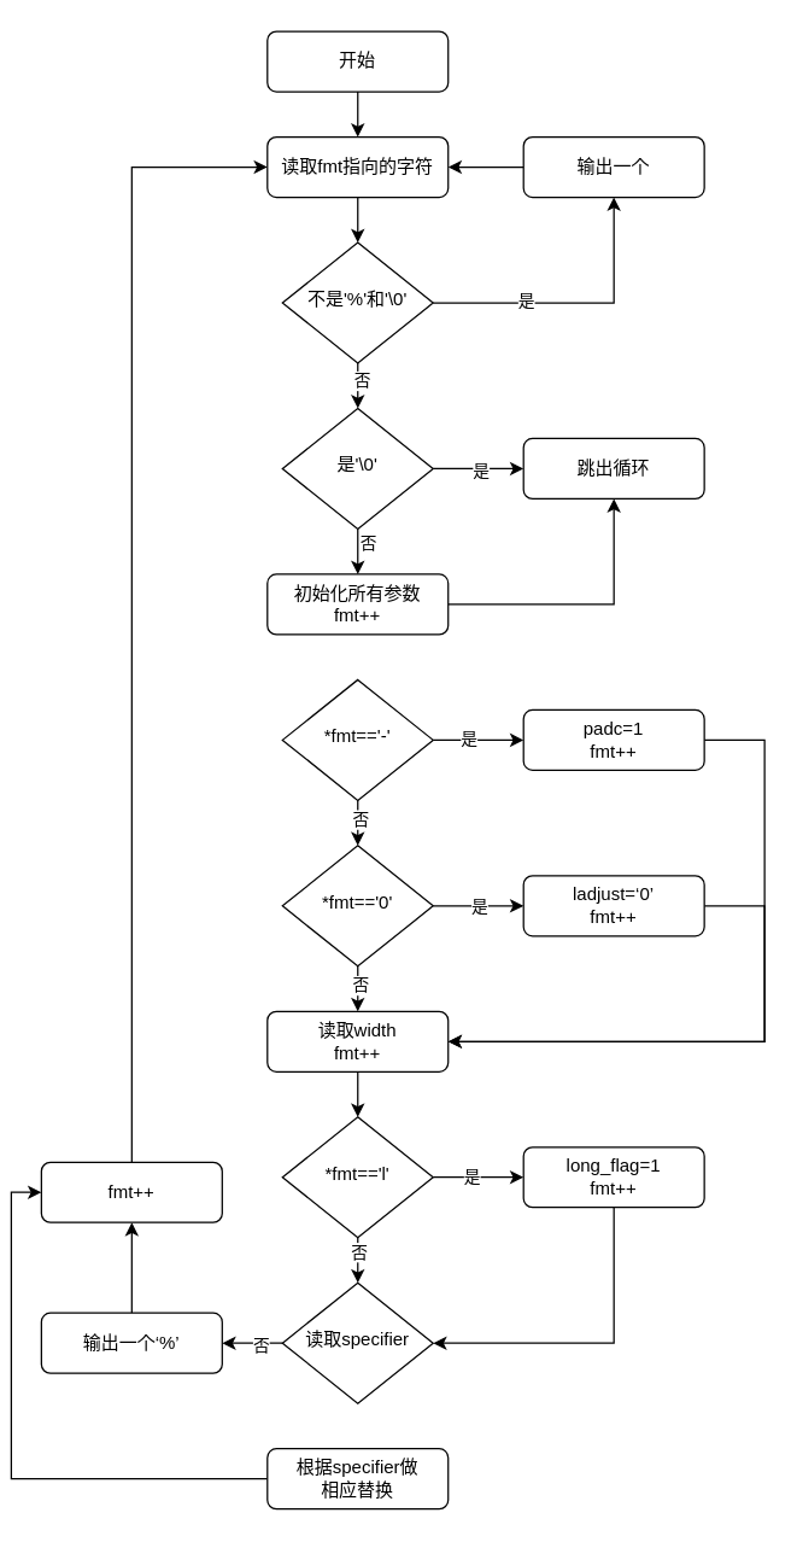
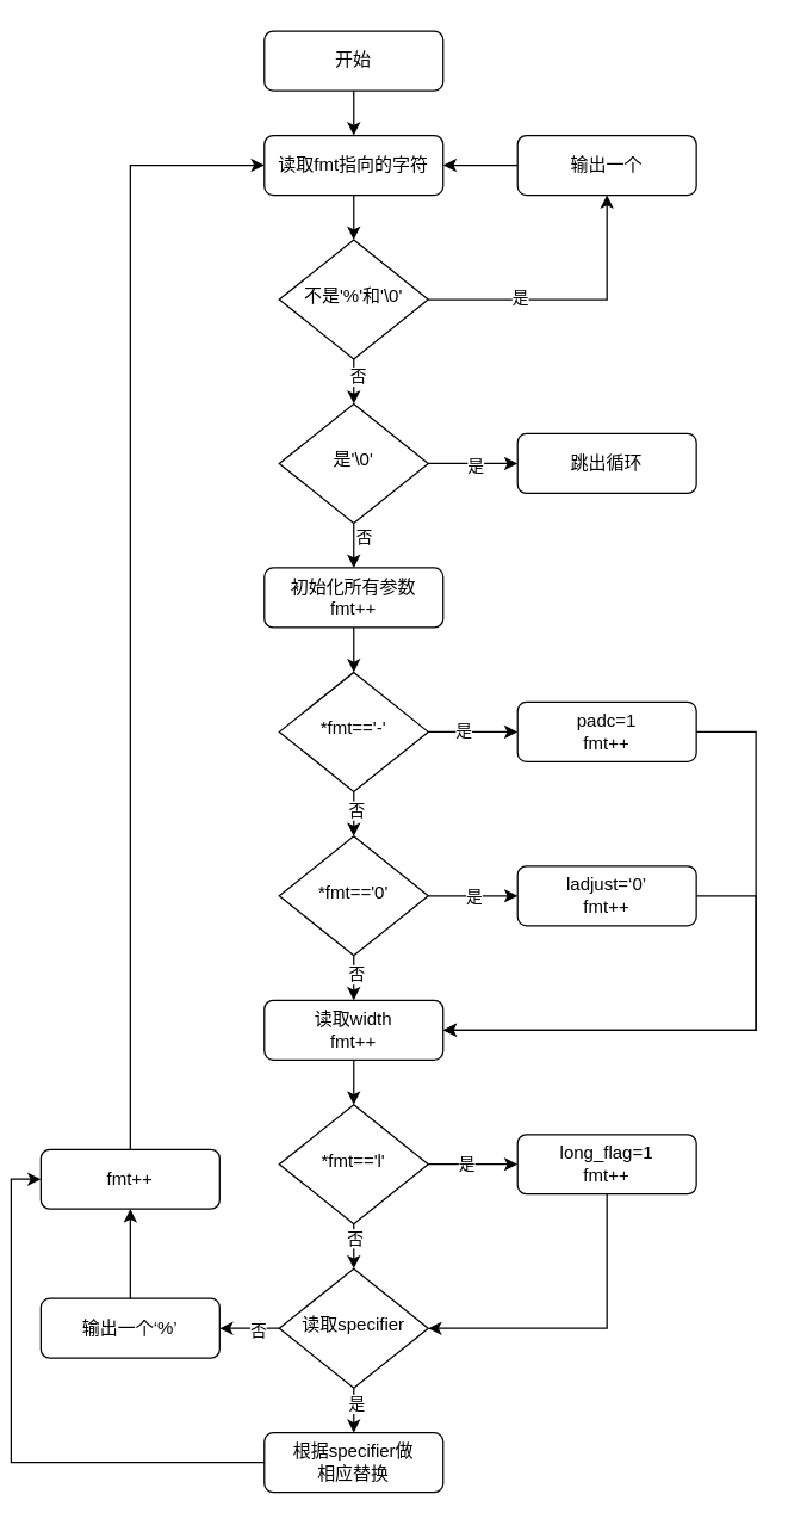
  <mxCell id="0" />
  <mxCell id="1" parent="0" />
  <mxCell id="2" value="" style="edgeStyle=orthogonalEdgeStyle;rounded=0;orthogonalLoop=1;jettySize=auto;html=1;" edge="1" parent="1" source="3" target="12"><mxGeometry relative="1" as="geometry" /></mxCell>
  <mxCell id="3" value="开始" style="rounded=1;whiteSpace=wrap;html=1;fontSize=12;glass=0;strokeWidth=1;shadow=0;" parent="1" vertex="1"><mxGeometry x="170" y="20" width="120" height="40" as="geometry" /></mxCell>
  <mxCell id="4" value="" style="edgeStyle=orthogonalEdgeStyle;rounded=0;orthogonalLoop=1;jettySize=auto;html=1;" edge="1" parent="1" source="8" target="27"><mxGeometry relative="1" as="geometry" /></mxCell>
  <mxCell id="5" value="是" style="edgeLabel;html=1;align=center;verticalAlign=middle;resizable=0;points=[];" vertex="1" connectable="0" parent="4"><mxGeometry x="-0.244" y="2" relative="1" as="geometry"><mxPoint as="offset" /></mxGeometry></mxCell>
  <mxCell id="6" value="" style="edgeStyle=orthogonalEdgeStyle;rounded=0;orthogonalLoop=1;jettySize=auto;html=1;" edge="1" parent="1" source="8" target="32"><mxGeometry relative="1" as="geometry" /></mxCell>
  <mxCell id="7" value="否" style="edgeLabel;html=1;align=center;verticalAlign=middle;resizable=0;points=[];" vertex="1" connectable="0" parent="6"><mxGeometry x="0.28" y="1" relative="1" as="geometry"><mxPoint as="offset" /></mxGeometry></mxCell>
  <mxCell id="8" value="*fmt=='-'" style="rhombus;whiteSpace=wrap;html=1;shadow=0;fontFamily=Helvetica;fontSize=12;align=center;strokeWidth=1;spacing=6;spacingTop=-4;" parent="1" vertex="1"><mxGeometry x="180" y="450" width="100" height="80" as="geometry" /></mxCell>
- <mxCell id="9" value="" style="edgeStyle=orthogonalEdgeStyle;rounded=0;orthogonalLoop=1;jettySize=auto;html=1;" edge="1" parent="1" source="10" target="25"><mxGeometry relative="1" as="geometry" /></mxCell>
+ <mxCell id="9" value="" style="edgeStyle=orthogonalEdgeStyle;rounded=0;orthogonalLoop=1;jettySize=auto;html=1;" edge="1" parent="1" source="10" target="8"><mxGeometry relative="1" as="geometry" /></mxCell>
  <mxCell id="10" value="初始化所有参数&lt;br&gt;fmt++" style="rounded=1;whiteSpace=wrap;html=1;fontSize=12;glass=0;strokeWidth=1;shadow=0;" parent="1" vertex="1"><mxGeometry x="170" y="380" width="120" height="40" as="geometry" /></mxCell>
  <mxCell id="11" value="" style="edgeStyle=orthogonalEdgeStyle;rounded=0;orthogonalLoop=1;jettySize=auto;html=1;" edge="1" parent="1" source="12" target="17"><mxGeometry relative="1" as="geometry" /></mxCell>
  <mxCell id="12" value="读取fmt指向的字符" style="rounded=1;whiteSpace=wrap;html=1;fontSize=12;glass=0;strokeWidth=1;shadow=0;" vertex="1" parent="1"><mxGeometry x="170" y="90" width="120" height="40" as="geometry" /></mxCell>
  <mxCell id="13" style="edgeStyle=orthogonalEdgeStyle;rounded=0;orthogonalLoop=1;jettySize=auto;html=1;entryX=0.5;entryY=1;entryDx=0;entryDy=0;" edge="1" parent="1" source="17" target="19"><mxGeometry relative="1" as="geometry" /></mxCell>
  <mxCell id="14" value="是" style="edgeLabel;html=1;align=center;verticalAlign=middle;resizable=0;points=[];" vertex="1" connectable="0" parent="13"><mxGeometry x="-0.361" y="2" relative="1" as="geometry"><mxPoint as="offset" /></mxGeometry></mxCell>
  <mxCell id="15" value="" style="edgeStyle=orthogonalEdgeStyle;rounded=0;orthogonalLoop=1;jettySize=auto;html=1;" edge="1" parent="1" source="17" target="24"><mxGeometry relative="1" as="geometry" /></mxCell>
  <mxCell id="16" value="否" style="edgeLabel;html=1;align=center;verticalAlign=middle;resizable=0;points=[];" vertex="1" connectable="0" parent="15"><mxGeometry x="0.24" y="2" relative="1" as="geometry"><mxPoint as="offset" /></mxGeometry></mxCell>
  <mxCell id="17" value="不是'%'和'\0'" style="rhombus;whiteSpace=wrap;html=1;shadow=0;fontFamily=Helvetica;fontSize=12;align=center;strokeWidth=1;spacing=6;spacingTop=-4;" vertex="1" parent="1"><mxGeometry x="180" y="160" width="100" height="80" as="geometry" /></mxCell>
  <mxCell id="18" style="edgeStyle=orthogonalEdgeStyle;rounded=0;orthogonalLoop=1;jettySize=auto;html=1;entryX=1;entryY=0.5;entryDx=0;entryDy=0;" edge="1" parent="1" source="19" target="12"><mxGeometry relative="1" as="geometry" /></mxCell>
  <mxCell id="19" value="输出一个" style="rounded=1;whiteSpace=wrap;html=1;fontSize=12;glass=0;strokeWidth=1;shadow=0;" vertex="1" parent="1"><mxGeometry x="340" y="90" width="120" height="40" as="geometry" /></mxCell>
  <mxCell id="20" value="" style="edgeStyle=orthogonalEdgeStyle;rounded=0;orthogonalLoop=1;jettySize=auto;html=1;" edge="1" parent="1" source="24" target="25"><mxGeometry relative="1" as="geometry" /></mxCell>
  <mxCell id="21" value="是" style="edgeLabel;html=1;align=center;verticalAlign=middle;resizable=0;points=[];" vertex="1" connectable="0" parent="20"><mxGeometry x="0.022" y="-1" relative="1" as="geometry"><mxPoint as="offset" /></mxGeometry></mxCell>
  <mxCell id="22" value="" style="edgeStyle=orthogonalEdgeStyle;rounded=0;orthogonalLoop=1;jettySize=auto;html=1;" edge="1" parent="1" source="24" target="10"><mxGeometry relative="1" as="geometry" /></mxCell>
  <mxCell id="23" value="否" style="edgeLabel;html=1;align=center;verticalAlign=middle;resizable=0;points=[];" vertex="1" connectable="0" parent="22"><mxGeometry x="-0.64" y="6" relative="1" as="geometry"><mxPoint as="offset" /></mxGeometry></mxCell>
  <mxCell id="24" value="是'\0'" style="rhombus;whiteSpace=wrap;html=1;shadow=0;fontFamily=Helvetica;fontSize=12;align=center;strokeWidth=1;spacing=6;spacingTop=-4;" vertex="1" parent="1"><mxGeometry x="180" y="270" width="100" height="80" as="geometry" /></mxCell>
  <mxCell id="25" value="跳出循环" style="rounded=1;whiteSpace=wrap;html=1;fontSize=12;glass=0;strokeWidth=1;shadow=0;" vertex="1" parent="1"><mxGeometry x="340" y="290" width="120" height="40" as="geometry" /></mxCell>
  <mxCell id="26" style="edgeStyle=orthogonalEdgeStyle;rounded=0;orthogonalLoop=1;jettySize=auto;html=1;entryX=1;entryY=0.5;entryDx=0;entryDy=0;" edge="1" parent="1" source="27" target="36"><mxGeometry relative="1" as="geometry"><Array as="points"><mxPoint x="500" y="490" /><mxPoint x="500" y="690" /></Array></mxGeometry></mxCell>
  <mxCell id="27" value="padc=1&lt;br&gt;fmt++" style="rounded=1;whiteSpace=wrap;html=1;fontSize=12;glass=0;strokeWidth=1;shadow=0;" vertex="1" parent="1"><mxGeometry x="340" y="470" width="120" height="40" as="geometry" /></mxCell>
  <mxCell id="28" value="" style="edgeStyle=orthogonalEdgeStyle;rounded=0;orthogonalLoop=1;jettySize=auto;html=1;" edge="1" parent="1" source="32" target="34"><mxGeometry relative="1" as="geometry" /></mxCell>
  <mxCell id="29" value="是" style="edgeLabel;html=1;align=center;verticalAlign=middle;resizable=0;points=[];" vertex="1" connectable="0" parent="28"><mxGeometry x="-0.011" relative="1" as="geometry"><mxPoint as="offset" /></mxGeometry></mxCell>
  <mxCell id="30" value="" style="edgeStyle=orthogonalEdgeStyle;rounded=0;orthogonalLoop=1;jettySize=auto;html=1;" edge="1" parent="1" source="32" target="36"><mxGeometry relative="1" as="geometry" /></mxCell>
  <mxCell id="31" value="否" style="edgeLabel;html=1;align=center;verticalAlign=middle;resizable=0;points=[];" vertex="1" connectable="0" parent="30"><mxGeometry x="0.28" y="1" relative="1" as="geometry"><mxPoint as="offset" /></mxGeometry></mxCell>
  <mxCell id="32" value="*fmt=='0'" style="rhombus;whiteSpace=wrap;html=1;shadow=0;fontFamily=Helvetica;fontSize=12;align=center;strokeWidth=1;spacing=6;spacingTop=-4;" vertex="1" parent="1"><mxGeometry x="180" y="560" width="100" height="80" as="geometry" /></mxCell>
  <mxCell id="33" style="edgeStyle=orthogonalEdgeStyle;rounded=0;orthogonalLoop=1;jettySize=auto;html=1;entryX=1;entryY=0.5;entryDx=0;entryDy=0;" edge="1" parent="1" source="34" target="36"><mxGeometry relative="1" as="geometry"><Array as="points"><mxPoint x="500" y="600" /><mxPoint x="500" y="690" /></Array></mxGeometry></mxCell>
  <mxCell id="34" value="ladjust=‘0’&lt;br&gt;fmt++" style="rounded=1;whiteSpace=wrap;html=1;fontSize=12;glass=0;strokeWidth=1;shadow=0;" vertex="1" parent="1"><mxGeometry x="340" y="580" width="120" height="40" as="geometry" /></mxCell>
  <mxCell id="35" value="" style="edgeStyle=orthogonalEdgeStyle;rounded=0;orthogonalLoop=1;jettySize=auto;html=1;" edge="1" parent="1" source="36" target="41"><mxGeometry relative="1" as="geometry" /></mxCell>
  <mxCell id="36" value="读取width&lt;br&gt;fmt++" style="rounded=1;whiteSpace=wrap;html=1;fontSize=12;glass=0;strokeWidth=1;shadow=0;" vertex="1" parent="1"><mxGeometry x="170" y="670" width="120" height="40" as="geometry" /></mxCell>
  <mxCell id="37" value="" style="edgeStyle=orthogonalEdgeStyle;rounded=0;orthogonalLoop=1;jettySize=auto;html=1;" edge="1" parent="1" source="41" target="43"><mxGeometry relative="1" as="geometry" /></mxCell>
  <mxCell id="38" value="是" style="edgeLabel;html=1;align=center;verticalAlign=middle;resizable=0;points=[];" vertex="1" connectable="0" parent="37"><mxGeometry x="-0.178" y="1" relative="1" as="geometry"><mxPoint as="offset" /></mxGeometry></mxCell>
  <mxCell id="39" value="" style="edgeStyle=orthogonalEdgeStyle;rounded=0;orthogonalLoop=1;jettySize=auto;html=1;" edge="1" parent="1" source="41"><mxGeometry relative="1" as="geometry"><mxPoint x="230" y="850" as="targetPoint" /></mxGeometry></mxCell>
  <mxCell id="40" value="否" style="edgeLabel;html=1;align=center;verticalAlign=middle;resizable=0;points=[];" vertex="1" connectable="0" parent="39"><mxGeometry x="0.347" y="1" relative="1" as="geometry"><mxPoint x="-1" y="-11" as="offset" /></mxGeometry></mxCell>
  <mxCell id="41" value="*fmt=='l'" style="rhombus;whiteSpace=wrap;html=1;shadow=0;fontFamily=Helvetica;fontSize=12;align=center;strokeWidth=1;spacing=6;spacingTop=-4;" vertex="1" parent="1"><mxGeometry x="180" y="740" width="100" height="80" as="geometry" /></mxCell>
  <mxCell id="42" style="edgeStyle=orthogonalEdgeStyle;rounded=0;orthogonalLoop=1;jettySize=auto;html=1;entryX=1;entryY=0.5;entryDx=0;entryDy=0;" edge="1" parent="1" source="43" target="48"><mxGeometry relative="1" as="geometry"><Array as="points"><mxPoint x="400" y="890" /></Array></mxGeometry></mxCell>
  <mxCell id="43" value="long_flag=1&lt;br&gt;fmt++" style="rounded=1;whiteSpace=wrap;html=1;fontSize=12;glass=0;strokeWidth=1;shadow=0;" vertex="1" parent="1"><mxGeometry x="340" y="760" width="120" height="40" as="geometry" /></mxCell>
+ <mxCell id="44" value="" style="edgeStyle=orthogonalEdgeStyle;rounded=0;orthogonalLoop=1;jettySize=auto;html=1;" edge="1" parent="1" source="48" target="50"><mxGeometry relative="1" as="geometry" /></mxCell>
+ <mxCell id="45" value="是" style="edgeLabel;html=1;align=center;verticalAlign=middle;resizable=0;points=[];" vertex="1" connectable="0" parent="44"><mxGeometry x="-0.613" y="1" relative="1" as="geometry"><mxPoint as="offset" /></mxGeometry></mxCell>
  <mxCell id="46" value="" style="edgeStyle=orthogonalEdgeStyle;rounded=0;orthogonalLoop=1;jettySize=auto;html=1;" edge="1" parent="1" source="48" target="52"><mxGeometry relative="1" as="geometry" /></mxCell>
  <mxCell id="47" value="否" style="edgeLabel;html=1;align=center;verticalAlign=middle;resizable=0;points=[];" vertex="1" connectable="0" parent="46"><mxGeometry x="-0.233" y="1" relative="1" as="geometry"><mxPoint as="offset" /></mxGeometry></mxCell>
  <mxCell id="48" value="读取specifier" style="rhombus;whiteSpace=wrap;html=1;shadow=0;fontFamily=Helvetica;fontSize=12;align=center;strokeWidth=1;spacing=6;spacingTop=-4;" vertex="1" parent="1"><mxGeometry x="180" y="850" width="100" height="80" as="geometry" /></mxCell>
  <mxCell id="49" style="edgeStyle=orthogonalEdgeStyle;rounded=0;orthogonalLoop=1;jettySize=auto;html=1;entryX=0;entryY=0.5;entryDx=0;entryDy=0;" edge="1" parent="1" source="50" target="54"><mxGeometry relative="1" as="geometry" /></mxCell>
  <mxCell id="50" value="根据specifier做&lt;br&gt;相应替换" style="rounded=1;whiteSpace=wrap;html=1;fontSize=12;glass=0;strokeWidth=1;shadow=0;" vertex="1" parent="1"><mxGeometry x="170" y="960" width="120" height="40" as="geometry" /></mxCell>
  <mxCell id="51" style="edgeStyle=orthogonalEdgeStyle;rounded=0;orthogonalLoop=1;jettySize=auto;html=1;entryX=0.5;entryY=1;entryDx=0;entryDy=0;" edge="1" parent="1" source="52" target="54"><mxGeometry relative="1" as="geometry" /></mxCell>
  <mxCell id="52" value="输出一个‘%’" style="rounded=1;whiteSpace=wrap;html=1;fontSize=12;glass=0;strokeWidth=1;shadow=0;" vertex="1" parent="1"><mxGeometry x="20" y="870" width="120" height="40" as="geometry" /></mxCell>
  <mxCell id="53" style="edgeStyle=orthogonalEdgeStyle;rounded=0;orthogonalLoop=1;jettySize=auto;html=1;entryX=0;entryY=0.5;entryDx=0;entryDy=0;" edge="1" parent="1" source="54" target="12"><mxGeometry relative="1" as="geometry"><Array as="points"><mxPoint x="80" y="110" /></Array></mxGeometry></mxCell>
  <mxCell id="54" value="fmt++" style="rounded=1;whiteSpace=wrap;html=1;fontSize=12;glass=0;strokeWidth=1;shadow=0;" vertex="1" parent="1"><mxGeometry x="20" y="770" width="120" height="40" as="geometry" /></mxCell>
